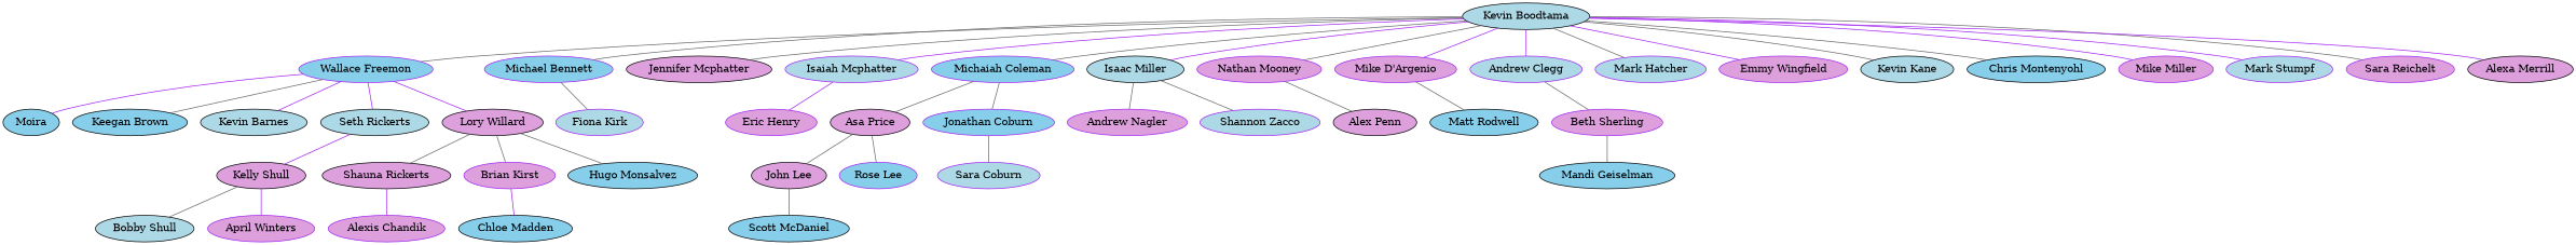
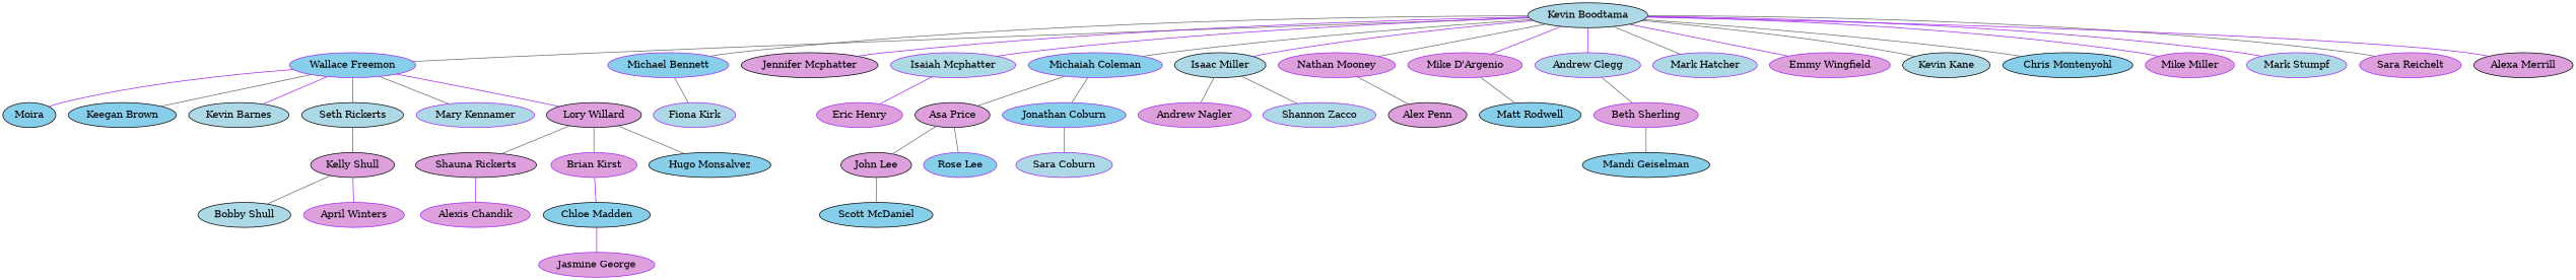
  graph {
    node [color=purple fillcolor=plum style=filled]
    edge [color=gray40]
    "Wallace Freemon" [fillcolor=skyblue]
    Moira [color=black fillcolor=skyblue]
    "Keegan Brown" [color=black fillcolor=skyblue]
    "Kevin Barnes" [color=black fillcolor=lightblue]
    "Seth Rickerts" [color=black fillcolor=lightblue]
+   "Mary Kennamer" [fillcolor=lightblue]
    "Lory Willard" [color=black]
    "Kelly Shull" [color=black]
    "Shauna Rickerts" [color=black]
    "Brian Kirst"
    "Hugo Monsalvez" [color=black fillcolor=skyblue]
    "Bobby Shull" [color=black fillcolor=lightblue]
    "April Winters"
    "John Lee" [color=black]
    "Scott McDaniel" [color=black fillcolor=skyblue]
    "Alexis Chandik"
    "Michael Bennett" [fillcolor=skyblue]
    "Fiona Kirk" [fillcolor=lightblue]
    "Kevin Boodtama" [color=black fillcolor=lightblue]
    "Jennifer Mcphatter" [color=black]
    n21 [fillcolor=lightblue label="Isaiah Mcphatter"]
    "Michaiah Coleman" [fillcolor=skyblue]
    "Isaac Miller" [color=black fillcolor=lightblue]
    "Nathan Mooney"
    "Mike D'Argenio"
    "Andrew Clegg" [fillcolor=lightblue]
    "Mark Hatcher" [fillcolor=lightblue]
    "Emmy Wingfield"
    "Kevin Kane" [color=black fillcolor=lightblue]
    "Chris Montenyohl" [color=black fillcolor=skyblue]
    "Mike Miller"
    "Mark Stumpf" [fillcolor=lightblue]
    "Sara Reichelt"
    "Alexa Merrill" [color=black]
    "Eric Henry"
    "Asa Price" [color=black]
    "Jonathan Coburn" [fillcolor=skyblue]
    "Andrew Nagler"
    "Shannon Zacco" [fillcolor=lightblue]
    "Alex Penn" [color=black]
    "Matt Rodwell" [color=black fillcolor=skyblue]
    "Beth Sherling"
    "Mandi Geiselman" [color=black fillcolor=skyblue]
    "Chloe Madden" [color=black fillcolor=skyblue]
+   "Jasmine George"
    "Rose Lee" [fillcolor=skyblue]
    "Sara Coburn" [fillcolor=lightblue]
    "Wallace Freemon" -- Moira [color=purple]
    "Wallace Freemon" -- "Keegan Brown"
    "Wallace Freemon" -- "Kevin Barnes" [color=purple]
    "Wallace Freemon" -- "Seth Rickerts" [color=purple]
+   "Wallace Freemon" -- "Mary Kennamer"
    "Wallace Freemon" -- "Lory Willard" [color=purple]
    "Seth Rickerts" -- "Kelly Shull" [color=purple]
    "Lory Willard" -- "Shauna Rickerts"
    "Lory Willard" -- "Brian Kirst"
    "Lory Willard" -- "Hugo Monsalvez"
    "Kelly Shull" -- "Bobby Shull"
    "Kelly Shull" -- "April Winters" [color=purple]
    "Shauna Rickerts" -- "Alexis Chandik" [color=purple]
    "Brian Kirst" -- "Chloe Madden" [color=purple]
    "John Lee" -- "Scott McDaniel" [color=purple]
    "Michael Bennett" -- "Fiona Kirk"
    "Kevin Boodtama" -- "Wallace Freemon"
    "Kevin Boodtama" -- "Michael Bennett"
-   "Kevin Boodtama" -- "Jennifer Mcphatter"
+   "Kevin Boodtama" -- "Jennifer Mcphatter" [color=purple]
    "Kevin Boodtama" -- n21 [color=purple]
    "Kevin Boodtama" -- "Michaiah Coleman"
    "Kevin Boodtama" -- "Isaac Miller" [color=purple]
    "Kevin Boodtama" -- "Nathan Mooney"
    "Kevin Boodtama" -- "Mike D'Argenio" [color=purple]
    "Kevin Boodtama" -- "Andrew Clegg" [color=purple]
    "Kevin Boodtama" -- "Mark Hatcher"
    "Kevin Boodtama" -- "Emmy Wingfield" [color=purple]
    "Kevin Boodtama" -- "Kevin Kane"
    "Kevin Boodtama" -- "Chris Montenyohl"
    "Kevin Boodtama" -- "Mike Miller" [color=purple]
    "Kevin Boodtama" -- "Mark Stumpf" [color=purple]
    "Kevin Boodtama" -- "Sara Reichelt"
    "Kevin Boodtama" -- "Alexa Merrill" [color=purple]
    n21 -- "Eric Henry" [color=purple]
    "Michaiah Coleman" -- "Asa Price"
    "Michaiah Coleman" -- "Jonathan Coburn"
    "Isaac Miller" -- "Andrew Nagler"
    "Isaac Miller" -- "Shannon Zacco"
    "Nathan Mooney" -- "Alex Penn"
    "Mike D'Argenio" -- "Matt Rodwell"
    "Andrew Clegg" -- "Beth Sherling"
    "Asa Price" -- "John Lee"
    "Asa Price" -- "Rose Lee"
    "Jonathan Coburn" -- "Sara Coburn"
    "Beth Sherling" -- "Mandi Geiselman"
+   "Chloe Madden" -- "Jasmine George" [color=purple]
  }
